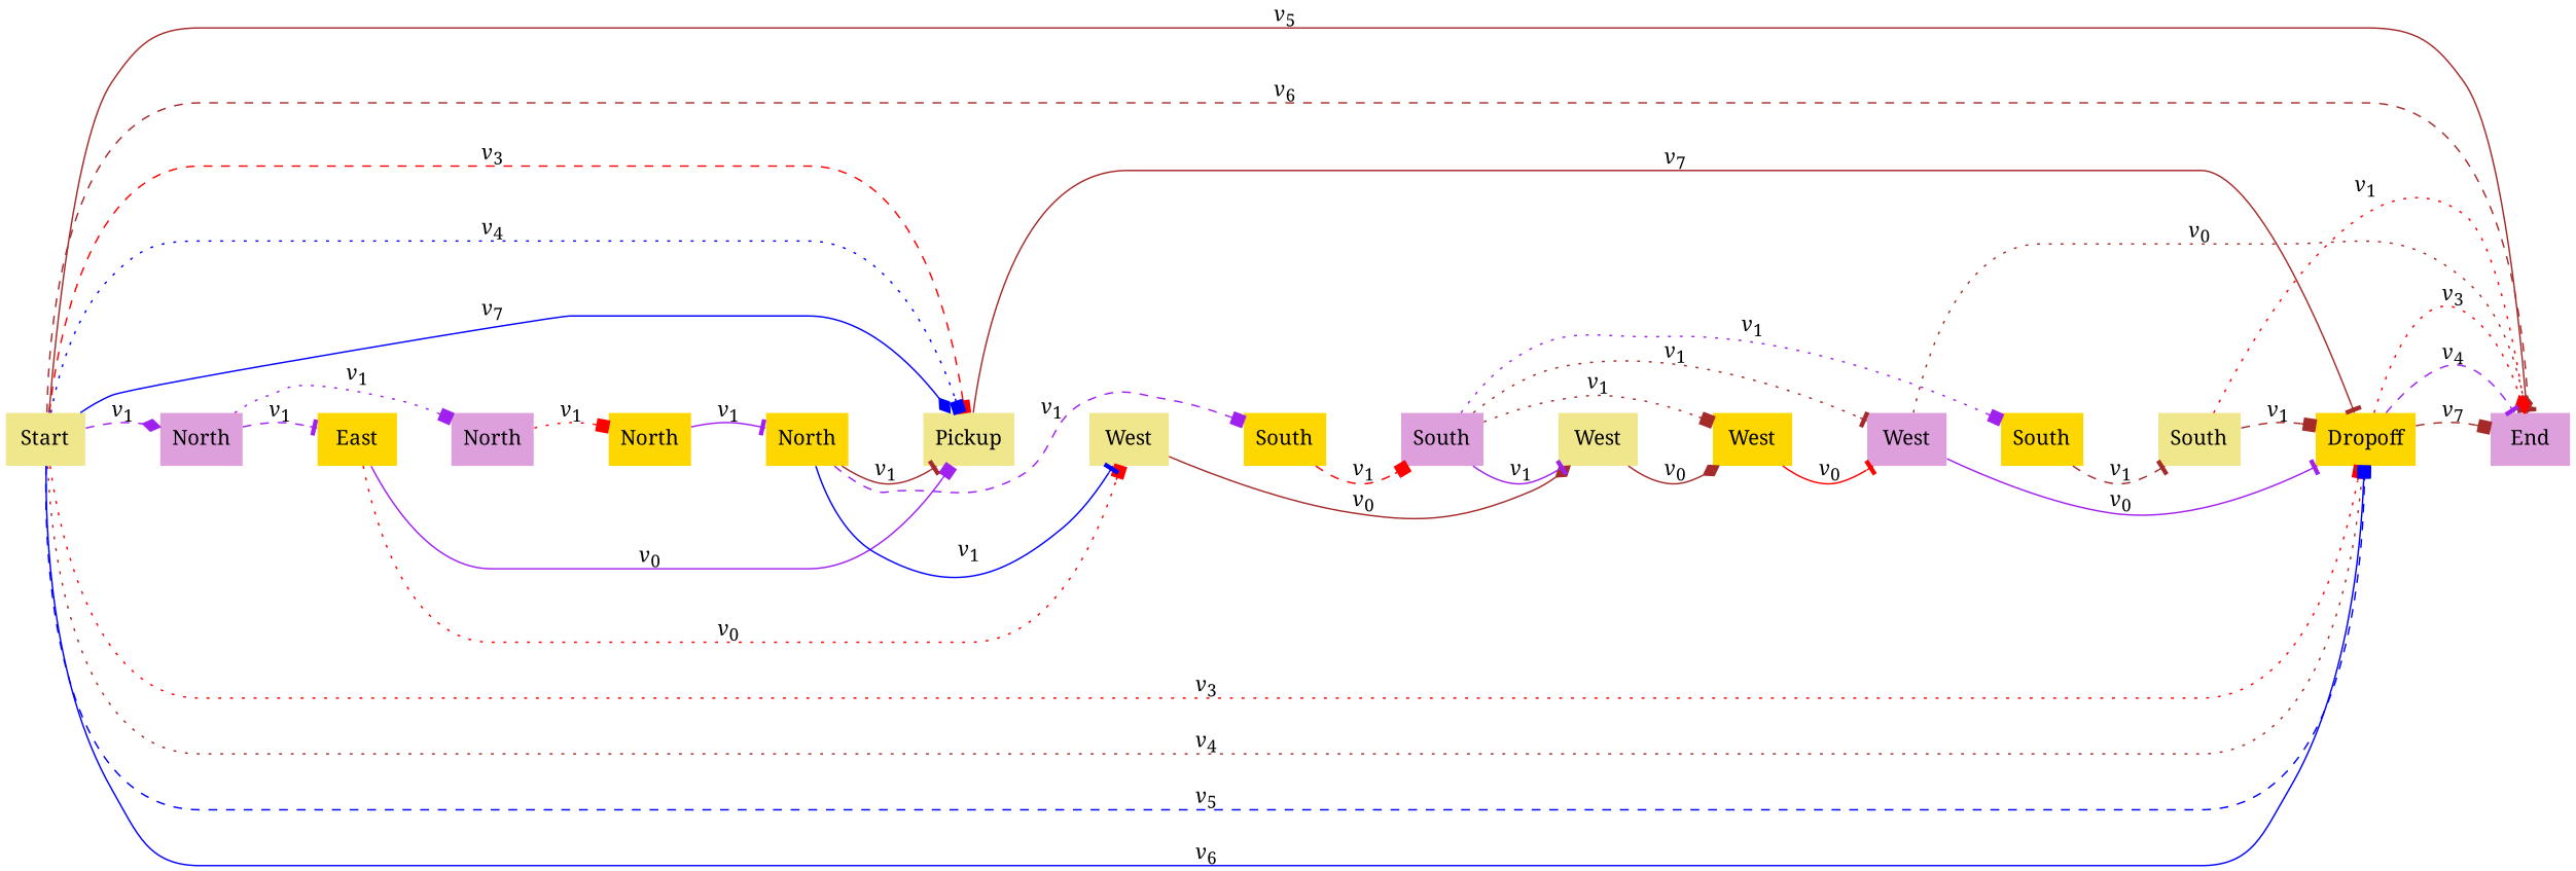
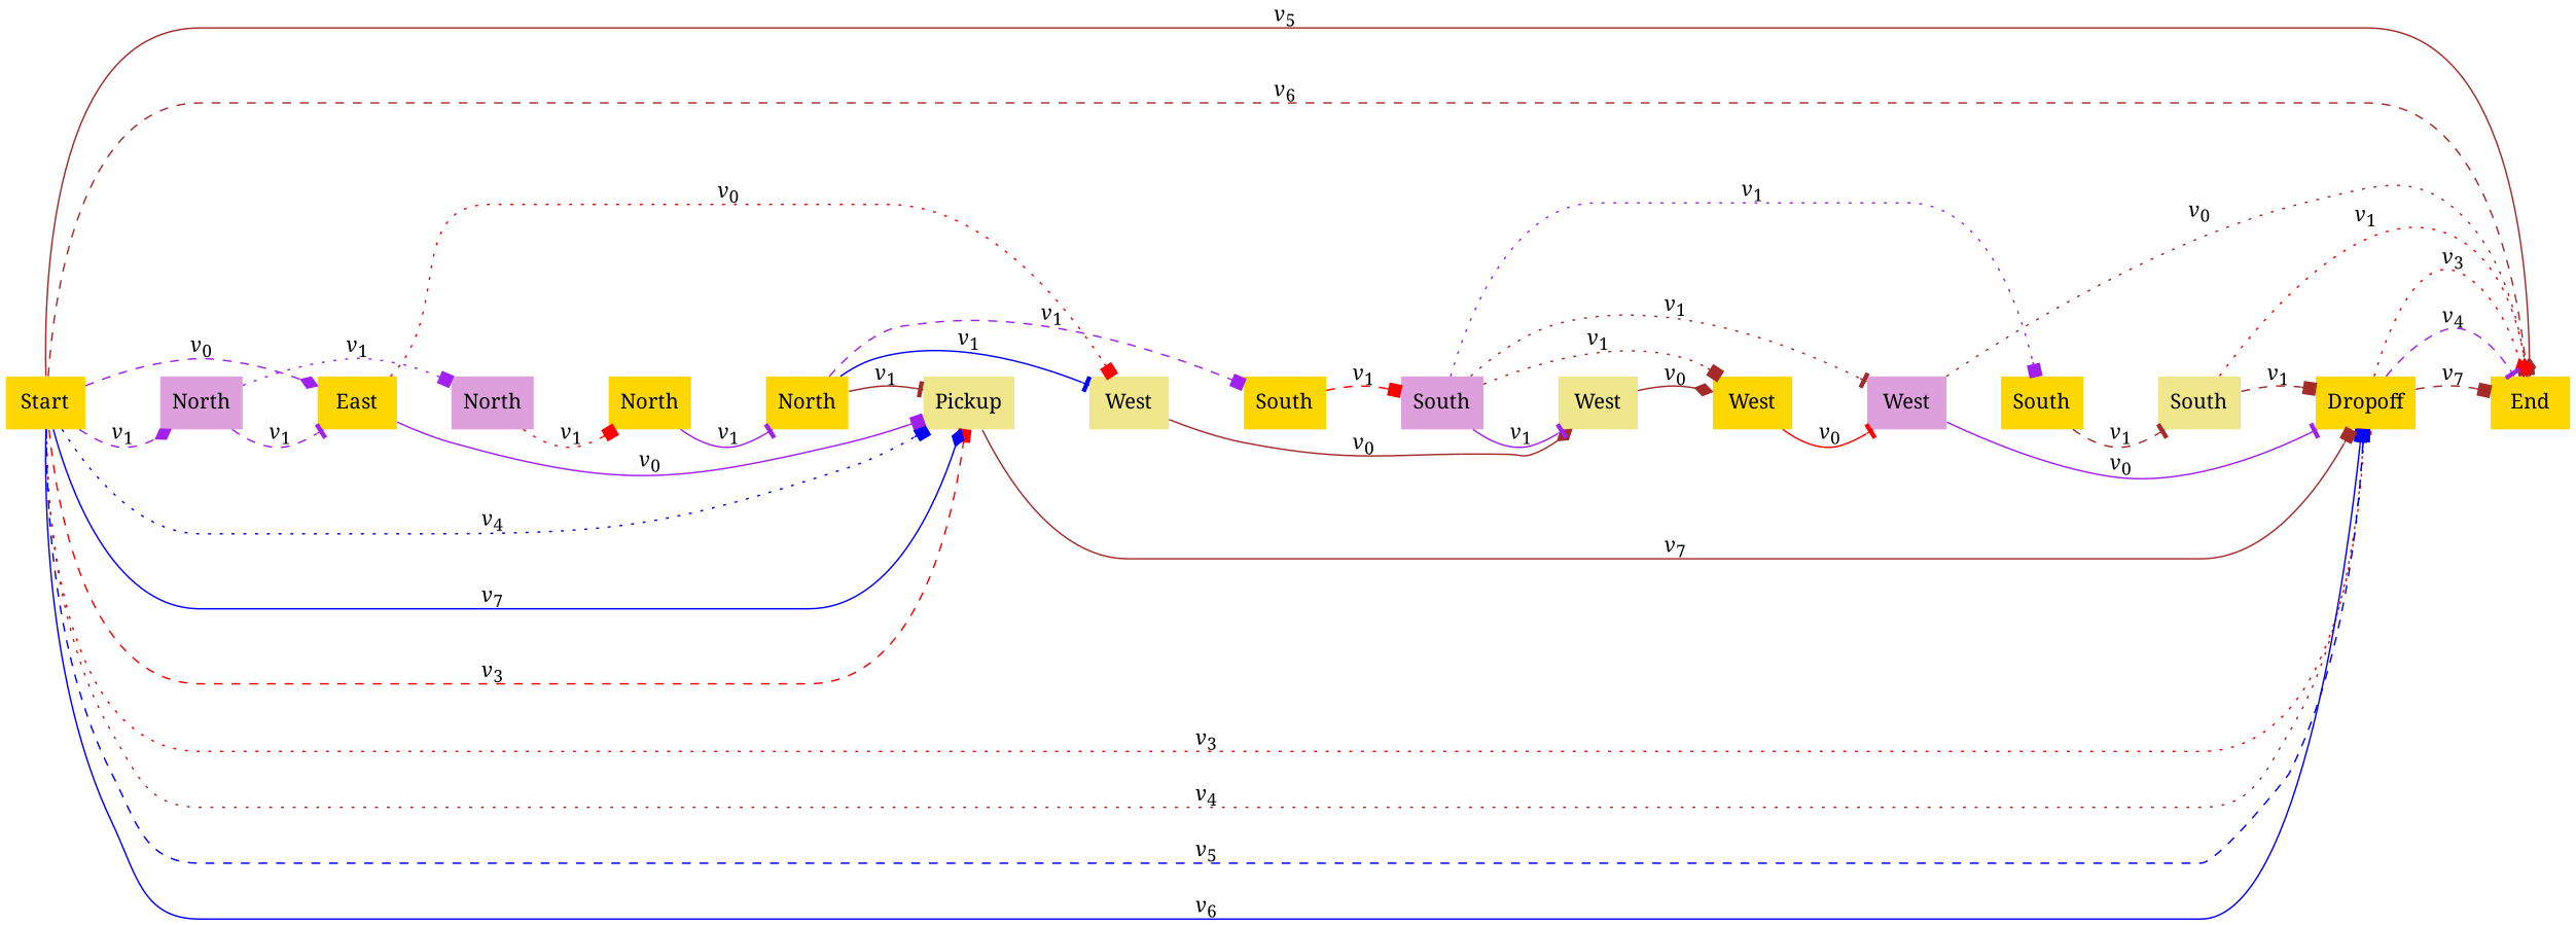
  digraph {
    fontname="Noto Serif"
    rankdir=LR
    node [fillcolor=gold fontname="Noto Serif" shape=plaintext style=filled]
    edge [arrowhead=normal fontname="Noto Serif" style=invis]
-   n1 [fillcolor=khaki label=Start]
+   n1 [label=Start]
    n2 [fillcolor=plum label=North]
    n3 [label=East]
    n4 [fillcolor=khaki label=Pickup]
    n5 [label=Dropoff]
-   n6 [fillcolor=plum label=End]
+   n6 [label=End]
    n7 [fillcolor=plum label=North]
    n8 [fillcolor=khaki label=West]
    n9 [label=North]
    n10 [label=South]
    n11 [fillcolor=khaki label=West]
    n12 [label=North]
    n13 [fillcolor=plum label=South]
    n14 [label=West]
    n15 [fillcolor=plum label=West]
    n16 [label=South]
    n17 [fillcolor=khaki label=South]
    n1 -> n2 [arrowhead=diamond color=purple label=<<i>v</i><sub>1</sub>> style=dashed]
    n1 -> n2 [weight=100]
+   n1 -> n3 [arrowhead=diamond color=purple label=<<i>v</i><sub>0</sub>> style=dashed]
    n1 -> n4 [arrowhead=box color=red label=<<i>v</i><sub>3</sub>> style=dashed]
    n1 -> n4 [arrowhead=box color=blue label=<<i>v</i><sub>4</sub>> style=dotted]
    n1 -> n4 [arrowhead=diamond color=blue label=<<i>v</i><sub>7</sub>> style=solid]
    n1 -> n5 [arrowhead=box color=red label=<<i>v</i><sub>3</sub>> style=dotted]
    n1 -> n5 [arrowhead=tee color=brown label=<<i>v</i><sub>4</sub>> style=dotted]
    n1 -> n5 [arrowhead=box color=blue label=<<i>v</i><sub>5</sub>> style=dashed]
    n1 -> n5 [arrowhead=box color=blue label=<<i>v</i><sub>6</sub>> style=solid]
    n1 -> n6 [arrowhead=diamond color=brown label=<<i>v</i><sub>5</sub>> style=solid]
    n1 -> n6 [arrowhead=tee color=brown label=<<i>v</i><sub>6</sub>> style=dashed]
    n2 -> n3 [arrowhead=tee color=purple label=<<i>v</i><sub>1</sub>> style=dashed]
    n2 -> n3 [weight=100]
    n2 -> n7 [arrowhead=box color=purple label=<<i>v</i><sub>1</sub>> style=dotted]
    n3 -> n4 [arrowhead=box color=purple label=<<i>v</i><sub>0</sub>> style=solid]
    n3 -> n7 [weight=100]
    n3 -> n8 [arrowhead=box color=red label=<<i>v</i><sub>0</sub>> style=dotted]
-   n4 -> n5 [arrowhead=tee color=brown label=<<i>v</i><sub>7</sub>> style=solid]
+   n4 -> n5 [arrowhead=box color=brown label=<<i>v</i><sub>7</sub>> style=solid]
    n4 -> n8 [weight=100]
    n5 -> n6 [arrowhead=diamond color=red label=<<i>v</i><sub>3</sub>> style=dotted]
    n5 -> n6 [arrowhead=tee color=purple label=<<i>v</i><sub>4</sub>> style=dashed]
    n5 -> n6 [arrowhead=box color=brown label=<<i>v</i><sub>7</sub>> style=dashed]
    n5 -> n6 [weight=100]
    n7 -> n9 [arrowhead=box color=red label=<<i>v</i><sub>1</sub>> style=dotted]
    n7 -> n9 [weight=100]
    n8 -> n10 [weight=100]
    n8 -> n11 [arrowhead=diamond color=brown label=<<i>v</i><sub>0</sub>> style=solid]
    n9 -> n12 [arrowhead=tee color=purple label=<<i>v</i><sub>1</sub>> style=solid]
    n9 -> n12 [weight=100]
    n10 -> n13 [arrowhead=box color=red label=<<i>v</i><sub>1</sub>> style=dashed]
    n10 -> n13 [weight=100]
    n11 -> n14 [arrowhead=diamond color=brown label=<<i>v</i><sub>0</sub>> style=solid]
    n11 -> n14 [weight=100]
    n12 -> n4 [arrowhead=tee color=brown label=<<i>v</i><sub>1</sub>> style=solid]
    n12 -> n4 [weight=100]
    n12 -> n8 [arrowhead=tee color=blue label=<<i>v</i><sub>1</sub>> style=solid]
    n12 -> n10 [arrowhead=box color=purple label=<<i>v</i><sub>1</sub>> style=dashed]
    n13 -> n11 [arrowhead=tee color=purple label=<<i>v</i><sub>1</sub>> style=solid]
    n13 -> n11 [weight=100]
    n13 -> n14 [arrowhead=box color=brown label=<<i>v</i><sub>1</sub>> style=dotted]
    n13 -> n15 [arrowhead=tee color=brown label=<<i>v</i><sub>1</sub>> style=dotted]
    n13 -> n16 [arrowhead=box color=purple label=<<i>v</i><sub>1</sub>> style=dotted]
    n14 -> n15 [arrowhead=tee color=red label=<<i>v</i><sub>0</sub>> style=solid]
    n14 -> n15 [weight=100]
    n15 -> n5 [arrowhead=tee color=purple label=<<i>v</i><sub>0</sub>> style=solid]
    n15 -> n6 [arrowhead=tee color=brown label=<<i>v</i><sub>0</sub>> style=dotted]
    n15 -> n16 [weight=100]
    n16 -> n17 [arrowhead=tee color=brown label=<<i>v</i><sub>1</sub>> style=dashed]
    n16 -> n17 [weight=100]
    n17 -> n5 [arrowhead=box color=brown label=<<i>v</i><sub>1</sub>> style=dashed]
    n17 -> n5 [weight=100]
    n17 -> n6 [arrowhead=diamond color=red label=<<i>v</i><sub>1</sub>> style=dotted]
  }
